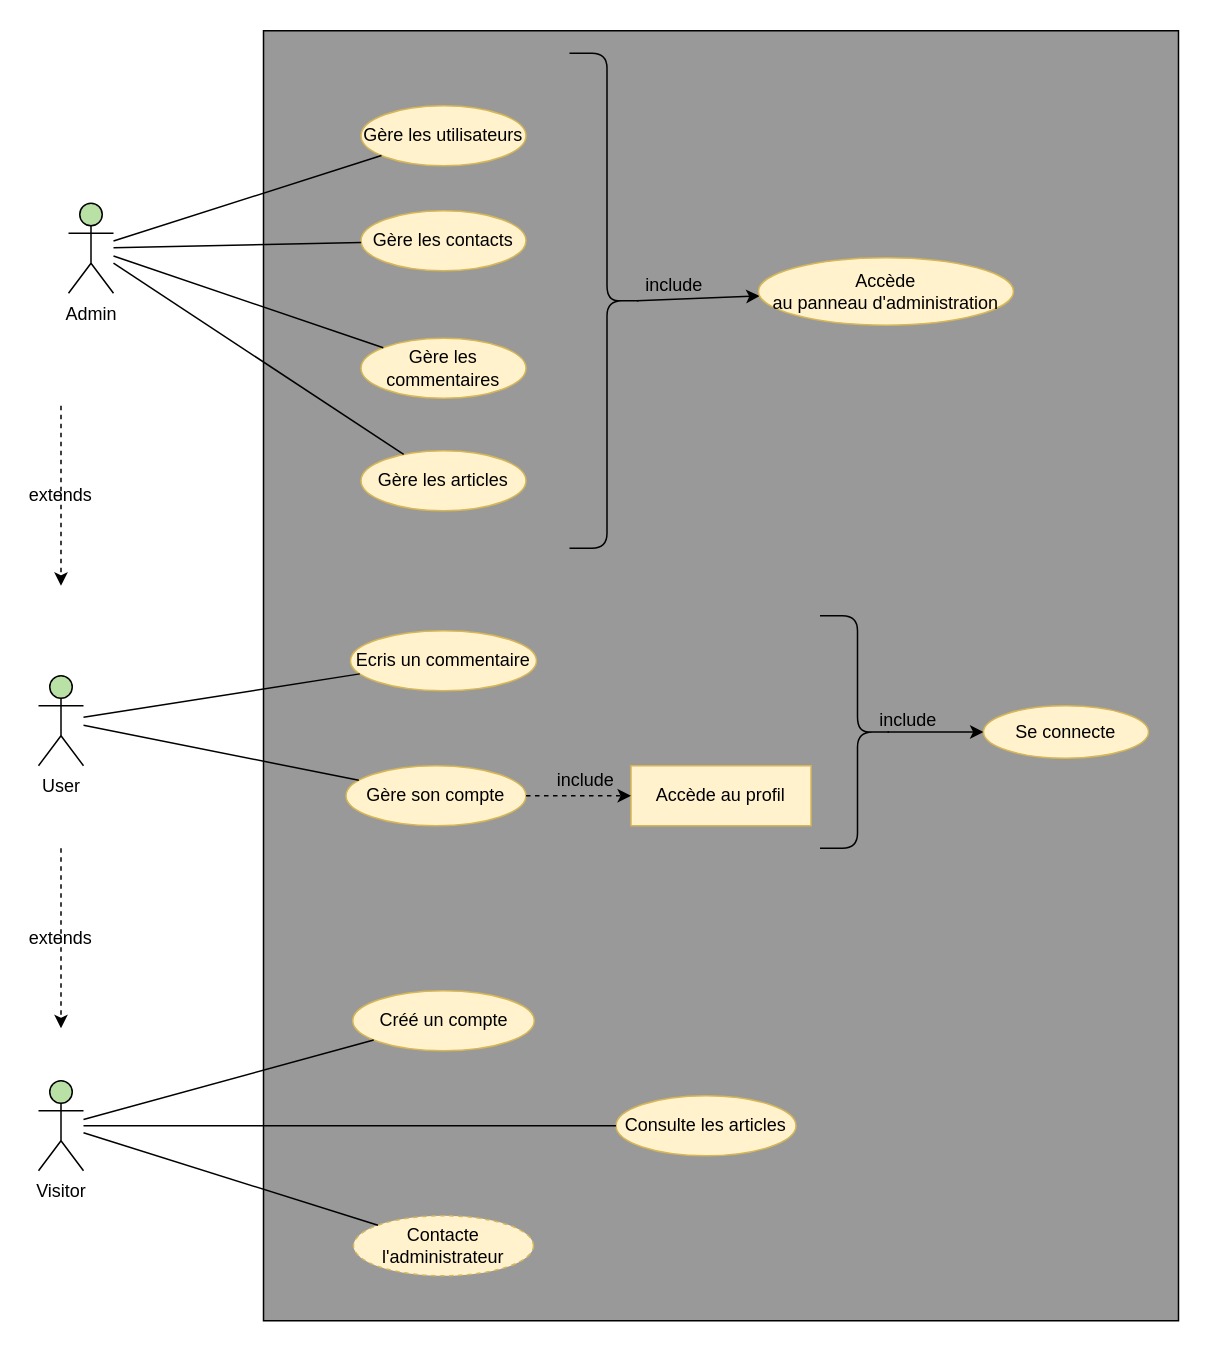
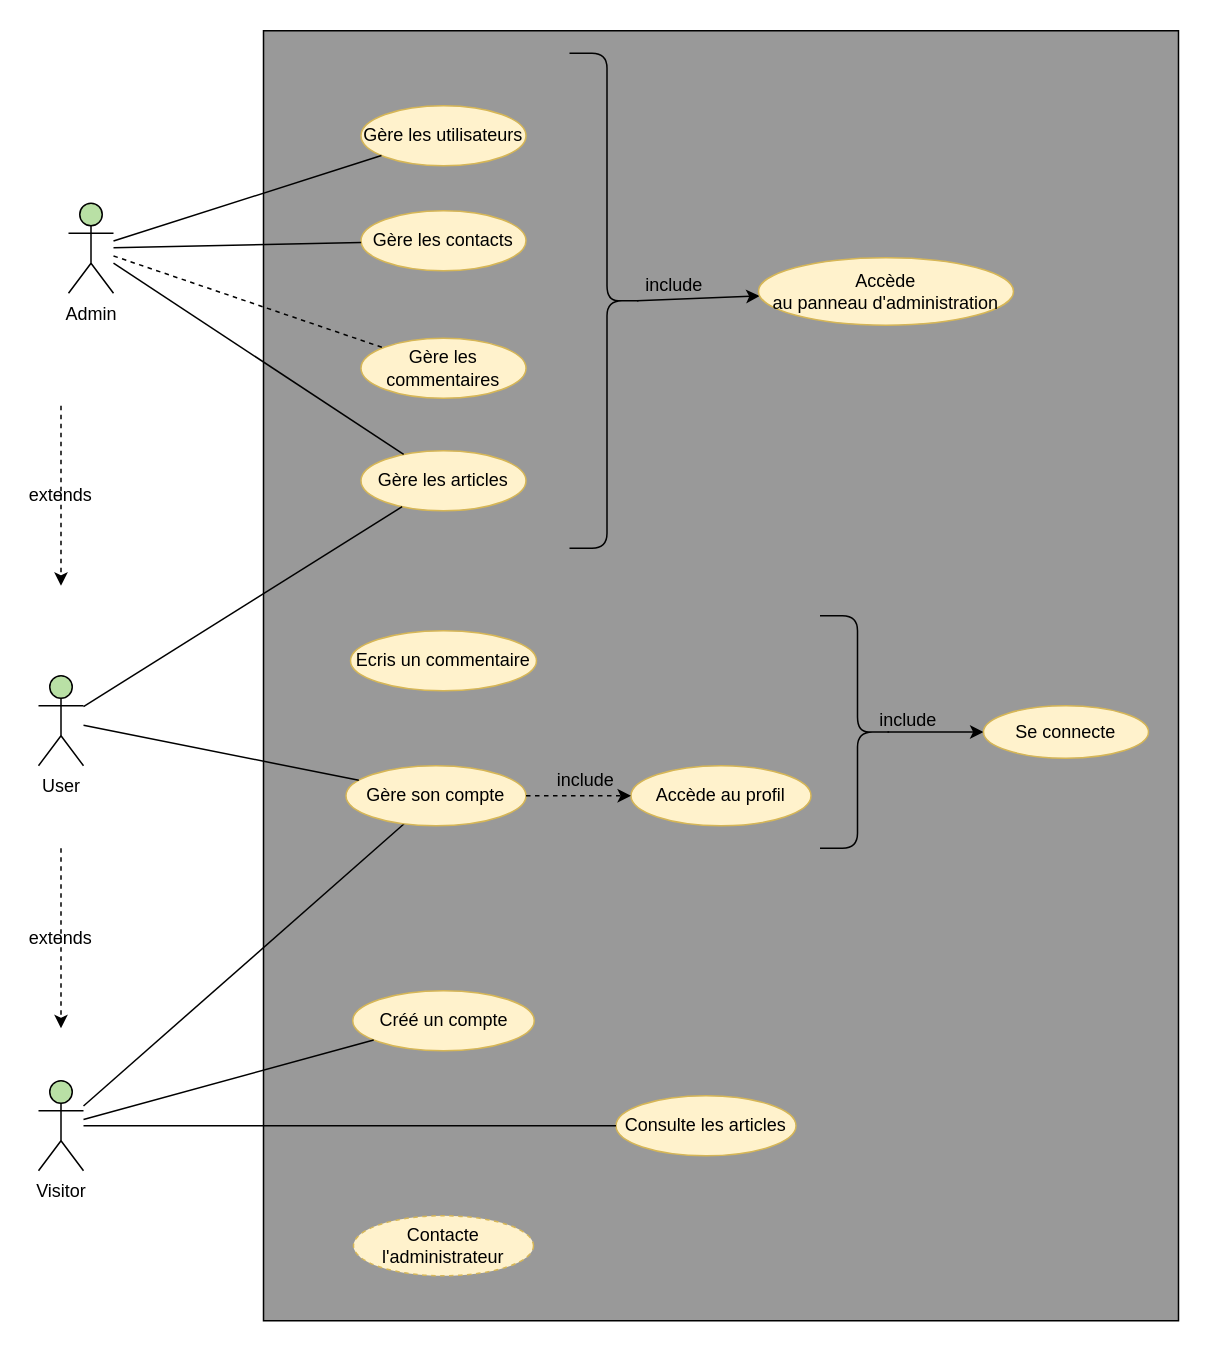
  <mxCell id="0" />
  <mxCell id="1" parent="0" />
  <mxCell id="2" value="" style="rounded=0;whiteSpace=wrap;html=1;fillColor=#999999;" parent="1" vertex="1"><mxGeometry x="175" y="20" width="610" height="860" as="geometry" /></mxCell>
  <mxCell id="3" value="Gère les articles" style="ellipse;whiteSpace=wrap;html=1;fillColor=#fff2cc;strokeColor=#d6b656;" parent="1" vertex="1"><mxGeometry x="240" y="300" width="110" height="40" as="geometry" /></mxCell>
  <mxCell id="4" value="" style="endArrow=none;html=1;" parent="1" source="5" target="3" edge="1"><mxGeometry width="50" height="50" relative="1" as="geometry"><mxPoint x="55" y="160" as="sourcePoint" /><mxPoint x="125" y="130" as="targetPoint" /></mxGeometry></mxCell>
  <mxCell id="5" value="Admin" style="shape=umlActor;verticalLabelPosition=bottom;labelBackgroundColor=#ffffff;verticalAlign=top;html=1;outlineConnect=0;fillColor=#B9E0A5;" parent="1" vertex="1"><mxGeometry x="45" y="135" width="30" height="60" as="geometry" /></mxCell>
  <mxCell id="6" value="User" style="shape=umlActor;verticalLabelPosition=bottom;labelBackgroundColor=#ffffff;verticalAlign=top;html=1;outlineConnect=0;fillColor=#B9E0A5;" vertex="1" parent="1"><mxGeometry x="25" y="450" width="30" height="60" as="geometry" /></mxCell>
  <mxCell id="7" value="Visitor" style="shape=umlActor;verticalLabelPosition=bottom;labelBackgroundColor=#ffffff;verticalAlign=top;html=1;outlineConnect=0;fillColor=#B9E0A5;" vertex="1" parent="1"><mxGeometry x="25" y="720" width="30" height="60" as="geometry" /></mxCell>
  <mxCell id="8" value="Consulte les articles" style="ellipse;whiteSpace=wrap;html=1;fillColor=#fff2cc;strokeColor=#d6b656;" vertex="1" parent="1"><mxGeometry x="410" y="730" width="120" height="40" as="geometry" /></mxCell>
  <mxCell id="9" value="Contacte l'administrateur" style="ellipse;whiteSpace=wrap;html=1;fillColor=#fff2cc;strokeColor=#d6b656;dashed=1;" vertex="1" parent="1"><mxGeometry x="235" y="810" width="120" height="40" as="geometry" /></mxCell>
  <mxCell id="10" value="Créé un compte" style="ellipse;whiteSpace=wrap;html=1;fillColor=#fff2cc;strokeColor=#d6b656;" vertex="1" parent="1"><mxGeometry x="234.5" y="660" width="121" height="40" as="geometry" /></mxCell>
  <mxCell id="11" value="" style="endArrow=none;html=1;" edge="1" parent="1" source="7" target="8"><mxGeometry width="50" height="50" relative="1" as="geometry"><mxPoint x="115" y="980" as="sourcePoint" /><mxPoint x="165" y="930" as="targetPoint" /></mxGeometry></mxCell>
- <mxCell id="12" value="" style="endArrow=none;html=1;" edge="1" parent="1" source="7" target="9"><mxGeometry width="50" height="50" relative="1" as="geometry"><mxPoint x="75" y="1021.398" as="sourcePoint" /><mxPoint x="308.848" y="887.291" as="targetPoint" /></mxGeometry></mxCell>
+ <mxCell id="12" value="" style="endArrow=none;html=1;" edge="1" parent="1" source="7" target="15"><mxGeometry width="50" height="50" relative="1" as="geometry"><mxPoint x="75" y="1021.398" as="sourcePoint" /><mxPoint x="308.848" y="887.291" as="targetPoint" /></mxGeometry></mxCell>
  <mxCell id="13" value="" style="endArrow=none;html=1;" edge="1" parent="1" source="7" target="10"><mxGeometry width="50" height="50" relative="1" as="geometry"><mxPoint x="85" y="1031.398" as="sourcePoint" /><mxPoint x="318.848" y="897.291" as="targetPoint" /></mxGeometry></mxCell>
  <mxCell id="14" value="Ecris un commentaire" style="ellipse;whiteSpace=wrap;html=1;fillColor=#fff2cc;strokeColor=#d6b656;" vertex="1" parent="1"><mxGeometry x="233" y="420" width="124" height="40" as="geometry" /></mxCell>
  <mxCell id="15" value="Gère son compte" style="ellipse;whiteSpace=wrap;html=1;fillColor=#fff2cc;strokeColor=#d6b656;" vertex="1" parent="1"><mxGeometry x="230" y="510" width="120" height="40" as="geometry" /></mxCell>
  <mxCell id="16" value="" style="endArrow=none;html=1;" edge="1" parent="1" source="6" target="15"><mxGeometry width="50" height="50" relative="1" as="geometry"><mxPoint x="65" y="671.15" as="sourcePoint" /><mxPoint x="359.485" y="497.413" as="targetPoint" /></mxGeometry></mxCell>
- <mxCell id="17" value="" style="endArrow=none;html=1;" edge="1" parent="1" source="6" target="14"><mxGeometry width="50" height="50" relative="1" as="geometry"><mxPoint x="75" y="681.15" as="sourcePoint" /><mxPoint x="369.485" y="507.413" as="targetPoint" /></mxGeometry></mxCell>
+ <mxCell id="17" value="" style="endArrow=none;html=1;" edge="1" parent="1" source="6" target="3"><mxGeometry width="50" height="50" relative="1" as="geometry"><mxPoint x="75" y="681.15" as="sourcePoint" /><mxPoint x="369.485" y="507.413" as="targetPoint" /></mxGeometry></mxCell>
  <mxCell id="18" value="Gère les commentaires" style="ellipse;whiteSpace=wrap;html=1;fillColor=#fff2cc;strokeColor=#d6b656;" vertex="1" parent="1"><mxGeometry x="240" y="225" width="110" height="40" as="geometry" /></mxCell>
  <mxCell id="19" value="Gère les utilisateurs" style="ellipse;whiteSpace=wrap;html=1;fillColor=#fff2cc;strokeColor=#d6b656;" vertex="1" parent="1"><mxGeometry x="240" y="70" width="110" height="40" as="geometry" /></mxCell>
  <mxCell id="20" value="" style="endArrow=none;html=1;" edge="1" parent="1" source="5" target="19"><mxGeometry width="50" height="50" relative="1" as="geometry"><mxPoint x="65" y="209.305" as="sourcePoint" /><mxPoint x="442.347" y="317.6" as="targetPoint" /></mxGeometry></mxCell>
- <mxCell id="21" value="" style="endArrow=none;html=1;" edge="1" parent="1" source="5" target="18"><mxGeometry width="50" height="50" relative="1" as="geometry"><mxPoint x="75" y="219.305" as="sourcePoint" /><mxPoint x="452.347" y="327.6" as="targetPoint" /></mxGeometry></mxCell>
+ <mxCell id="21" value="" style="endArrow=none;html=1;dashed=1;" edge="1" parent="1" source="5" target="18"><mxGeometry width="50" height="50" relative="1" as="geometry"><mxPoint x="75" y="219.305" as="sourcePoint" /><mxPoint x="452.347" y="327.6" as="targetPoint" /></mxGeometry></mxCell>
  <mxCell id="22" value="Gère les contacts" style="ellipse;whiteSpace=wrap;html=1;fillColor=#fff2cc;strokeColor=#d6b656;" vertex="1" parent="1"><mxGeometry x="240" y="140" width="110" height="40" as="geometry" /></mxCell>
  <mxCell id="23" value="" style="endArrow=none;html=1;" edge="1" parent="1" source="5" target="22"><mxGeometry width="50" height="50" relative="1" as="geometry"><mxPoint x="65" y="208.824" as="sourcePoint" /><mxPoint x="259.963" y="258.52" as="targetPoint" /></mxGeometry></mxCell>
  <mxCell id="24" value="" style="endArrow=classic;html=1;dashed=1;" edge="1" parent="1"><mxGeometry width="50" height="50" relative="1" as="geometry"><mxPoint x="40" y="565" as="sourcePoint" /><mxPoint x="40" y="685" as="targetPoint" /></mxGeometry></mxCell>
  <mxCell id="25" value="extends" style="text;html=1;strokeColor=none;fillColor=none;align=center;verticalAlign=middle;whiteSpace=wrap;rounded=0;" vertex="1" parent="1"><mxGeometry x="20" y="615" width="40" height="20" as="geometry" /></mxCell>
  <mxCell id="26" value="" style="endArrow=classic;html=1;dashed=1;" edge="1" parent="1"><mxGeometry width="50" height="50" relative="1" as="geometry"><mxPoint x="40" y="270" as="sourcePoint" /><mxPoint x="40" y="390" as="targetPoint" /></mxGeometry></mxCell>
  <mxCell id="27" value="extends" style="text;html=1;strokeColor=none;fillColor=none;align=center;verticalAlign=middle;whiteSpace=wrap;rounded=0;" vertex="1" parent="1"><mxGeometry x="20" y="320" width="40" height="20" as="geometry" /></mxCell>
  <mxCell id="28" value="" style="shape=curlyBracket;whiteSpace=wrap;html=1;rounded=1;rotation=-180;" vertex="1" parent="1"><mxGeometry x="379" y="35" width="50" height="330" as="geometry" /></mxCell>
  <mxCell id="29" value="" style="endArrow=classic;html=1;exitX=0.1;exitY=0.5;exitDx=0;exitDy=0;exitPerimeter=0;" edge="1" parent="1" source="28" target="34"><mxGeometry width="50" height="50" relative="1" as="geometry"><mxPoint x="585" y="240" as="sourcePoint" /><mxPoint x="615" y="213" as="targetPoint" /></mxGeometry></mxCell>
  <mxCell id="30" value="include" style="text;html=1;strokeColor=none;fillColor=none;align=center;verticalAlign=middle;whiteSpace=wrap;rounded=0;" vertex="1" parent="1"><mxGeometry x="429" y="180" width="40" height="20" as="geometry" /></mxCell>
  <mxCell id="31" value="" style="shape=curlyBracket;whiteSpace=wrap;html=1;rounded=1;rotation=-180;" vertex="1" parent="1"><mxGeometry x="546" y="410" width="50" height="155" as="geometry" /></mxCell>
  <mxCell id="32" value="" style="endArrow=classic;html=1;exitX=0.1;exitY=0.5;exitDx=0;exitDy=0;exitPerimeter=0;" edge="1" parent="1" source="31" target="35"><mxGeometry width="50" height="50" relative="1" as="geometry"><mxPoint x="655" y="480" as="sourcePoint" /><mxPoint x="685" y="453" as="targetPoint" /></mxGeometry></mxCell>
  <mxCell id="33" value="include" style="text;html=1;strokeColor=none;fillColor=none;align=center;verticalAlign=middle;whiteSpace=wrap;rounded=0;" vertex="1" parent="1"><mxGeometry x="585" y="470" width="40" height="20" as="geometry" /></mxCell>
  <mxCell id="34" value="Accède &lt;br&gt;au panneau d'administration" style="ellipse;whiteSpace=wrap;html=1;fillColor=#fff2cc;strokeColor=#d6b656;" vertex="1" parent="1"><mxGeometry x="505" y="171.25" width="170" height="45" as="geometry" /></mxCell>
  <mxCell id="35" value="Se connecte" style="ellipse;whiteSpace=wrap;html=1;fillColor=#fff2cc;strokeColor=#d6b656;" vertex="1" parent="1"><mxGeometry x="655" y="470" width="110" height="35" as="geometry" /></mxCell>
- <mxCell id="36" value="Accède au profil" style="whiteSpace=wrap;html=1;fillColor=#fff2cc;strokeColor=#d6b656;rounded=0;" vertex="1" parent="1"><mxGeometry x="420" y="510" width="120" height="40" as="geometry" /></mxCell>
+ <mxCell id="36" value="Accède au profil" style="ellipse;whiteSpace=wrap;html=1;fillColor=#fff2cc;strokeColor=#d6b656;" vertex="1" parent="1"><mxGeometry x="420" y="510" width="120" height="40" as="geometry" /></mxCell>
  <mxCell id="37" value="" style="endArrow=classic;html=1;dashed=1;" edge="1" parent="1" source="15" target="36"><mxGeometry width="50" height="50" relative="1" as="geometry"><mxPoint x="355" y="550" as="sourcePoint" /><mxPoint x="405" y="500" as="targetPoint" /></mxGeometry></mxCell>
  <mxCell id="38" value="include" style="text;html=1;strokeColor=none;fillColor=none;align=center;verticalAlign=middle;whiteSpace=wrap;rounded=0;" vertex="1" parent="1"><mxGeometry x="370" y="510" width="40" height="20" as="geometry" /></mxCell>
